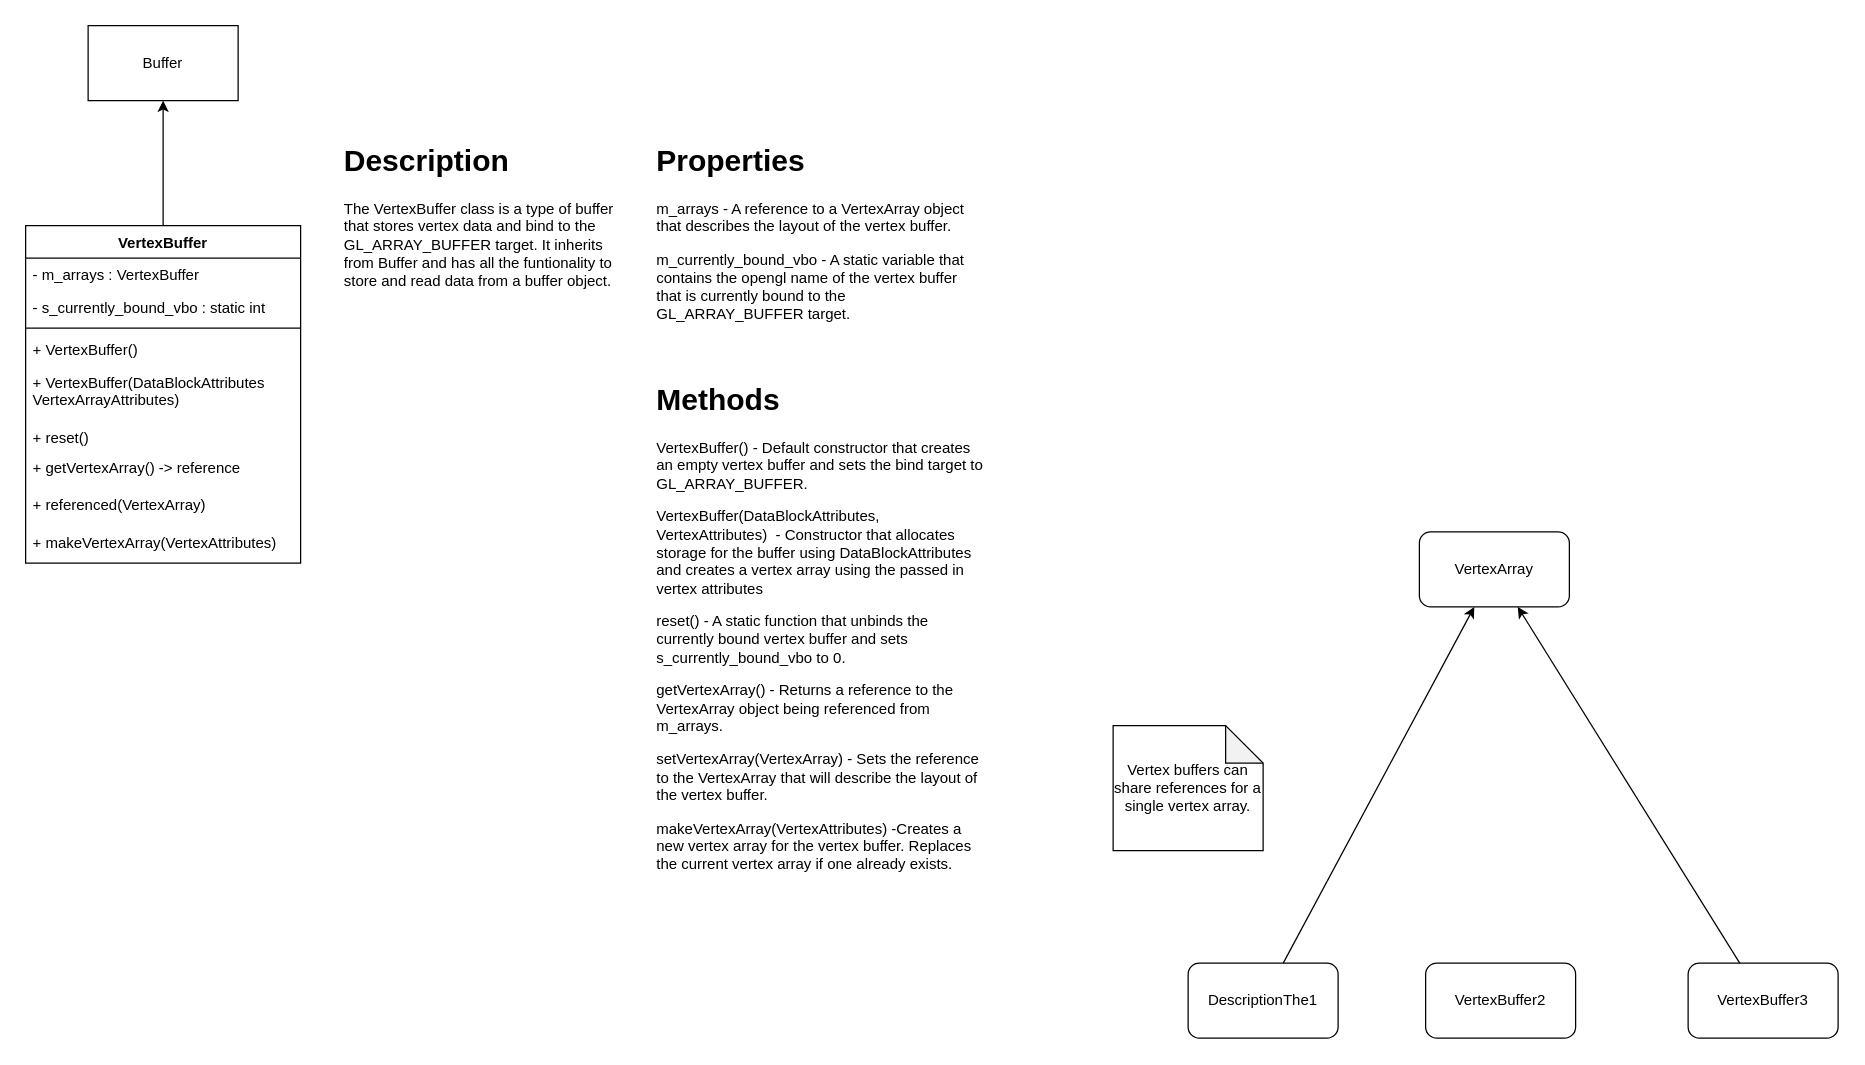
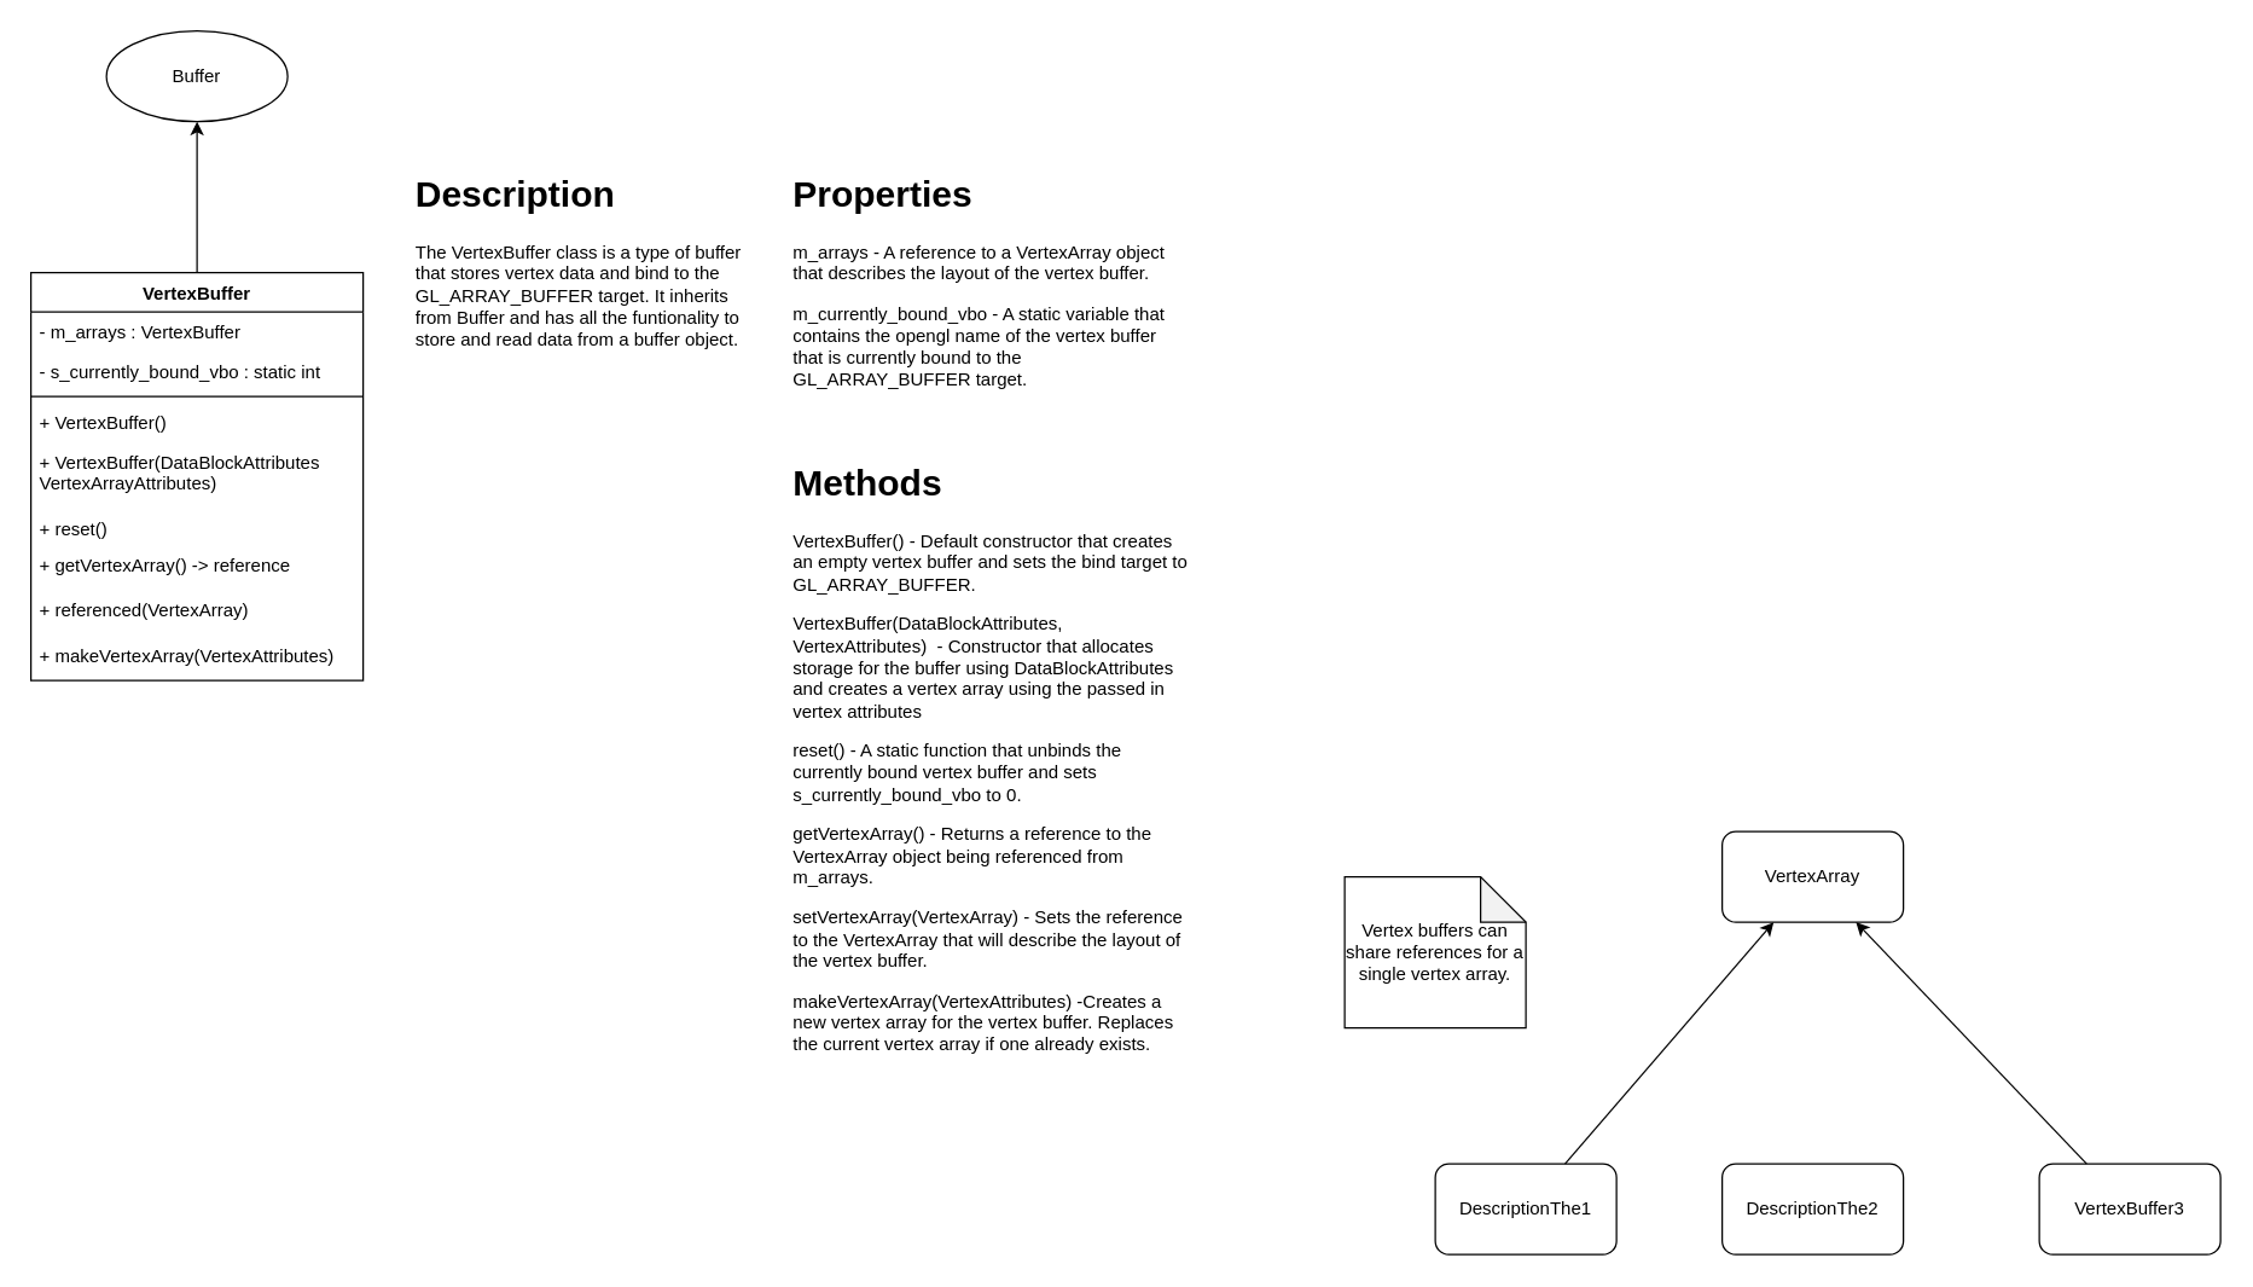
  <mxCell id="0" />
  <mxCell id="1" parent="0" />
  <mxCell id="2" value="VertexBuffer" style="swimlane;fontStyle=1;align=center;verticalAlign=top;childLayout=stackLayout;horizontal=1;startSize=26;horizontalStack=0;resizeParent=1;resizeParentMax=0;resizeLast=0;collapsible=1;marginBottom=0;" parent="1" vertex="1"><mxGeometry x="20" y="180" width="220" height="270" as="geometry" /></mxCell>
  <mxCell id="3" value="- m_arrays : VertexBuffer" style="text;strokeColor=none;fillColor=none;align=left;verticalAlign=top;spacingLeft=4;spacingRight=4;overflow=hidden;rotatable=0;points=[[0,0.5],[1,0.5]];portConstraint=eastwest;" parent="2" vertex="1"><mxGeometry y="26" width="220" height="26" as="geometry" /></mxCell>
  <mxCell id="4" value="- s_currently_bound_vbo : static int" style="text;strokeColor=none;fillColor=none;align=left;verticalAlign=top;spacingLeft=4;spacingRight=4;overflow=hidden;rotatable=0;points=[[0,0.5],[1,0.5]];portConstraint=eastwest;" parent="2" vertex="1"><mxGeometry y="52" width="220" height="26" as="geometry" /></mxCell>
  <mxCell id="5" value="" style="line;strokeWidth=1;fillColor=none;align=left;verticalAlign=middle;spacingTop=-1;spacingLeft=3;spacingRight=3;rotatable=0;labelPosition=right;points=[];portConstraint=eastwest;" parent="2" vertex="1"><mxGeometry y="78" width="220" height="8" as="geometry" /></mxCell>
  <mxCell id="6" value="+ VertexBuffer()" style="text;strokeColor=none;fillColor=none;align=left;verticalAlign=top;spacingLeft=4;spacingRight=4;overflow=hidden;rotatable=0;points=[[0,0.5],[1,0.5]];portConstraint=eastwest;" parent="2" vertex="1"><mxGeometry y="86" width="220" height="26" as="geometry" /></mxCell>
  <mxCell id="7" value="+ VertexBuffer(DataBlockAttributes&#10;VertexArrayAttributes)" style="text;strokeColor=none;fillColor=none;align=left;verticalAlign=top;spacingLeft=4;spacingRight=4;overflow=hidden;rotatable=0;points=[[0,0.5],[1,0.5]];portConstraint=eastwest;" parent="2" vertex="1"><mxGeometry y="112" width="220" height="44" as="geometry" /></mxCell>
  <mxCell id="8" value="+ reset()" style="text;strokeColor=none;fillColor=none;align=left;verticalAlign=top;spacingLeft=4;spacingRight=4;overflow=hidden;rotatable=0;points=[[0,0.5],[1,0.5]];portConstraint=eastwest;" parent="2" vertex="1"><mxGeometry y="156" width="220" height="24" as="geometry" /></mxCell>
  <mxCell id="9" value="+ getVertexArray() -&gt; reference" style="text;strokeColor=none;fillColor=none;align=left;verticalAlign=top;spacingLeft=4;spacingRight=4;overflow=hidden;rotatable=0;points=[[0,0.5],[1,0.5]];portConstraint=eastwest;" parent="2" vertex="1"><mxGeometry y="180" width="220" height="30" as="geometry" /></mxCell>
  <mxCell id="10" value="+ referenced(VertexArray)" style="text;strokeColor=none;fillColor=none;align=left;verticalAlign=top;spacingLeft=4;spacingRight=4;overflow=hidden;rotatable=0;points=[[0,0.5],[1,0.5]];portConstraint=eastwest;" vertex="1" parent="2"><mxGeometry y="210" width="220" height="30" as="geometry" /></mxCell>
  <mxCell id="11" value="+ makeVertexArray(VertexAttributes)" style="text;strokeColor=none;fillColor=none;align=left;verticalAlign=top;spacingLeft=4;spacingRight=4;overflow=hidden;rotatable=0;points=[[0,0.5],[1,0.5]];portConstraint=eastwest;" parent="2" vertex="1"><mxGeometry y="240" width="220" height="30" as="geometry" /></mxCell>
- <mxCell id="12" value="Buffer" style="rounded=0;whiteSpace=wrap;html=1;" parent="1" vertex="1"><mxGeometry x="70" y="20" width="120" height="60" as="geometry" /></mxCell>
+ <mxCell id="12" value="Buffer" style="ellipse;whiteSpace=wrap;html=1;" parent="1" vertex="1"><mxGeometry x="70" y="20" width="120" height="60" as="geometry" /></mxCell>
  <mxCell id="13" value="" style="endArrow=classic;html=1;" parent="1" source="2" target="12" edge="1"><mxGeometry width="50" height="50" relative="1" as="geometry"><mxPoint x="-60" y="410" as="sourcePoint" /><mxPoint x="-10" y="360" as="targetPoint" /></mxGeometry></mxCell>
  <mxCell id="14" value="&lt;h1&gt;Description&lt;/h1&gt;&lt;p&gt;The VertexBuffer class is a type of buffer that stores vertex data and bind to the GL_ARRAY_BUFFER target. It inherits from Buffer and has all the funtionality to store and read data from a buffer object.&lt;/p&gt;" style="text;html=1;strokeColor=none;fillColor=none;spacing=5;spacingTop=-20;whiteSpace=wrap;overflow=hidden;rounded=0;" parent="1" vertex="1"><mxGeometry x="270" y="109" width="240" height="150" as="geometry" /></mxCell>
  <mxCell id="15" value="&lt;h1&gt;Methods&lt;/h1&gt;&lt;p&gt;VertexBuffer() - Default constructor that creates an empty vertex buffer and sets the bind target to GL_ARRAY_BUFFER.&lt;/p&gt;&lt;p&gt;VertexBuffer(DataBlockAttributes, VertexAttributes&lt;span&gt;)&amp;nbsp; - Constructor that allocates storage for the buffer using DataBlockAttributes and creates a vertex array using the passed in vertex attributes&lt;/span&gt;&lt;/p&gt;&lt;p&gt;&lt;span&gt;reset() - A static function that unbinds the currently bound vertex buffer and sets s_currently_bound_vbo to 0.&lt;/span&gt;&lt;/p&gt;&lt;p&gt;&lt;span&gt;getVertexArray() - Returns a reference to the VertexArray object being referenced from m_arrays.&lt;/span&gt;&lt;/p&gt;&lt;p&gt;setVertexArray(VertexArray) - Sets the reference to the VertexArray that will describe the layout of the vertex buffer.&lt;/p&gt;&lt;p&gt;&lt;span&gt;makeVertexArray(VertexAttributes) -&lt;/span&gt;&lt;span&gt;Creates a new vertex array for the vertex buffer. Replaces the current vertex array if one already exists.&lt;/span&gt;&lt;/p&gt;" style="text;html=1;strokeColor=none;fillColor=none;spacing=5;spacingTop=-20;whiteSpace=wrap;overflow=hidden;rounded=0;" parent="1" vertex="1"><mxGeometry x="520" y="300" width="270" height="420" as="geometry" /></mxCell>
  <mxCell id="16" value="&lt;h1&gt;Properties&lt;/h1&gt;&lt;p&gt;m_arrays - A reference to a VertexArray object that describes the layout of the vertex buffer.&lt;/p&gt;&lt;p&gt;m_currently_bound_vbo - A static variable that contains the opengl name of the vertex buffer that is currently bound to the GL_ARRAY_BUFFER target.&lt;/p&gt;" style="text;html=1;strokeColor=none;fillColor=none;spacing=5;spacingTop=-20;whiteSpace=wrap;overflow=hidden;rounded=0;" parent="1" vertex="1"><mxGeometry x="520" y="109" width="260" height="180" as="geometry" /></mxCell>
  <mxCell id="17" value="DescriptionThe1" style="rounded=1;whiteSpace=wrap;html=1;" vertex="1" parent="1"><mxGeometry x="950" y="770" width="120" height="60" as="geometry" /></mxCell>
- <mxCell id="18" value="VertexBuffer2" style="rounded=1;whiteSpace=wrap;html=1;" vertex="1" parent="1"><mxGeometry x="1140" y="770" width="120" height="60" as="geometry" /></mxCell>
+ <mxCell id="18" value="DescriptionThe2" style="rounded=1;whiteSpace=wrap;html=1;" vertex="1" parent="1"><mxGeometry x="1140" y="770" width="120" height="60" as="geometry" /></mxCell>
  <mxCell id="19" value="VertexBuffer3" style="rounded=1;whiteSpace=wrap;html=1;" vertex="1" parent="1"><mxGeometry x="1350" y="770" width="120" height="60" as="geometry" /></mxCell>
- <mxCell id="20" value="VertexArray" style="rounded=1;whiteSpace=wrap;html=1;" vertex="1" parent="1"><mxGeometry x="1135" y="425" width="120" height="60" as="geometry" /></mxCell>
+ <mxCell id="20" value="VertexArray" style="rounded=1;whiteSpace=wrap;html=1;" vertex="1" parent="1"><mxGeometry x="1140" y="550" width="120" height="60" as="geometry" /></mxCell>
  <mxCell id="21" value="" style="endArrow=classic;html=1;" edge="1" parent="1" source="17" target="20"><mxGeometry width="50" height="50" relative="1" as="geometry"><mxPoint x="870" y="500" as="sourcePoint" /><mxPoint x="920" y="450" as="targetPoint" /></mxGeometry></mxCell>
  <mxCell id="22" value="" style="endArrow=classic;html=1;" edge="1" parent="1" source="19" target="20"><mxGeometry width="50" height="50" relative="1" as="geometry"><mxPoint x="1480" y="540" as="sourcePoint" /><mxPoint x="1530" y="490" as="targetPoint" /></mxGeometry></mxCell>
  <mxCell id="23" value="Vertex buffers can share references for a single vertex array." style="shape=note;whiteSpace=wrap;html=1;backgroundOutline=1;darkOpacity=0.05;" vertex="1" parent="1"><mxGeometry x="890" y="580" width="120" height="100" as="geometry" /></mxCell>
